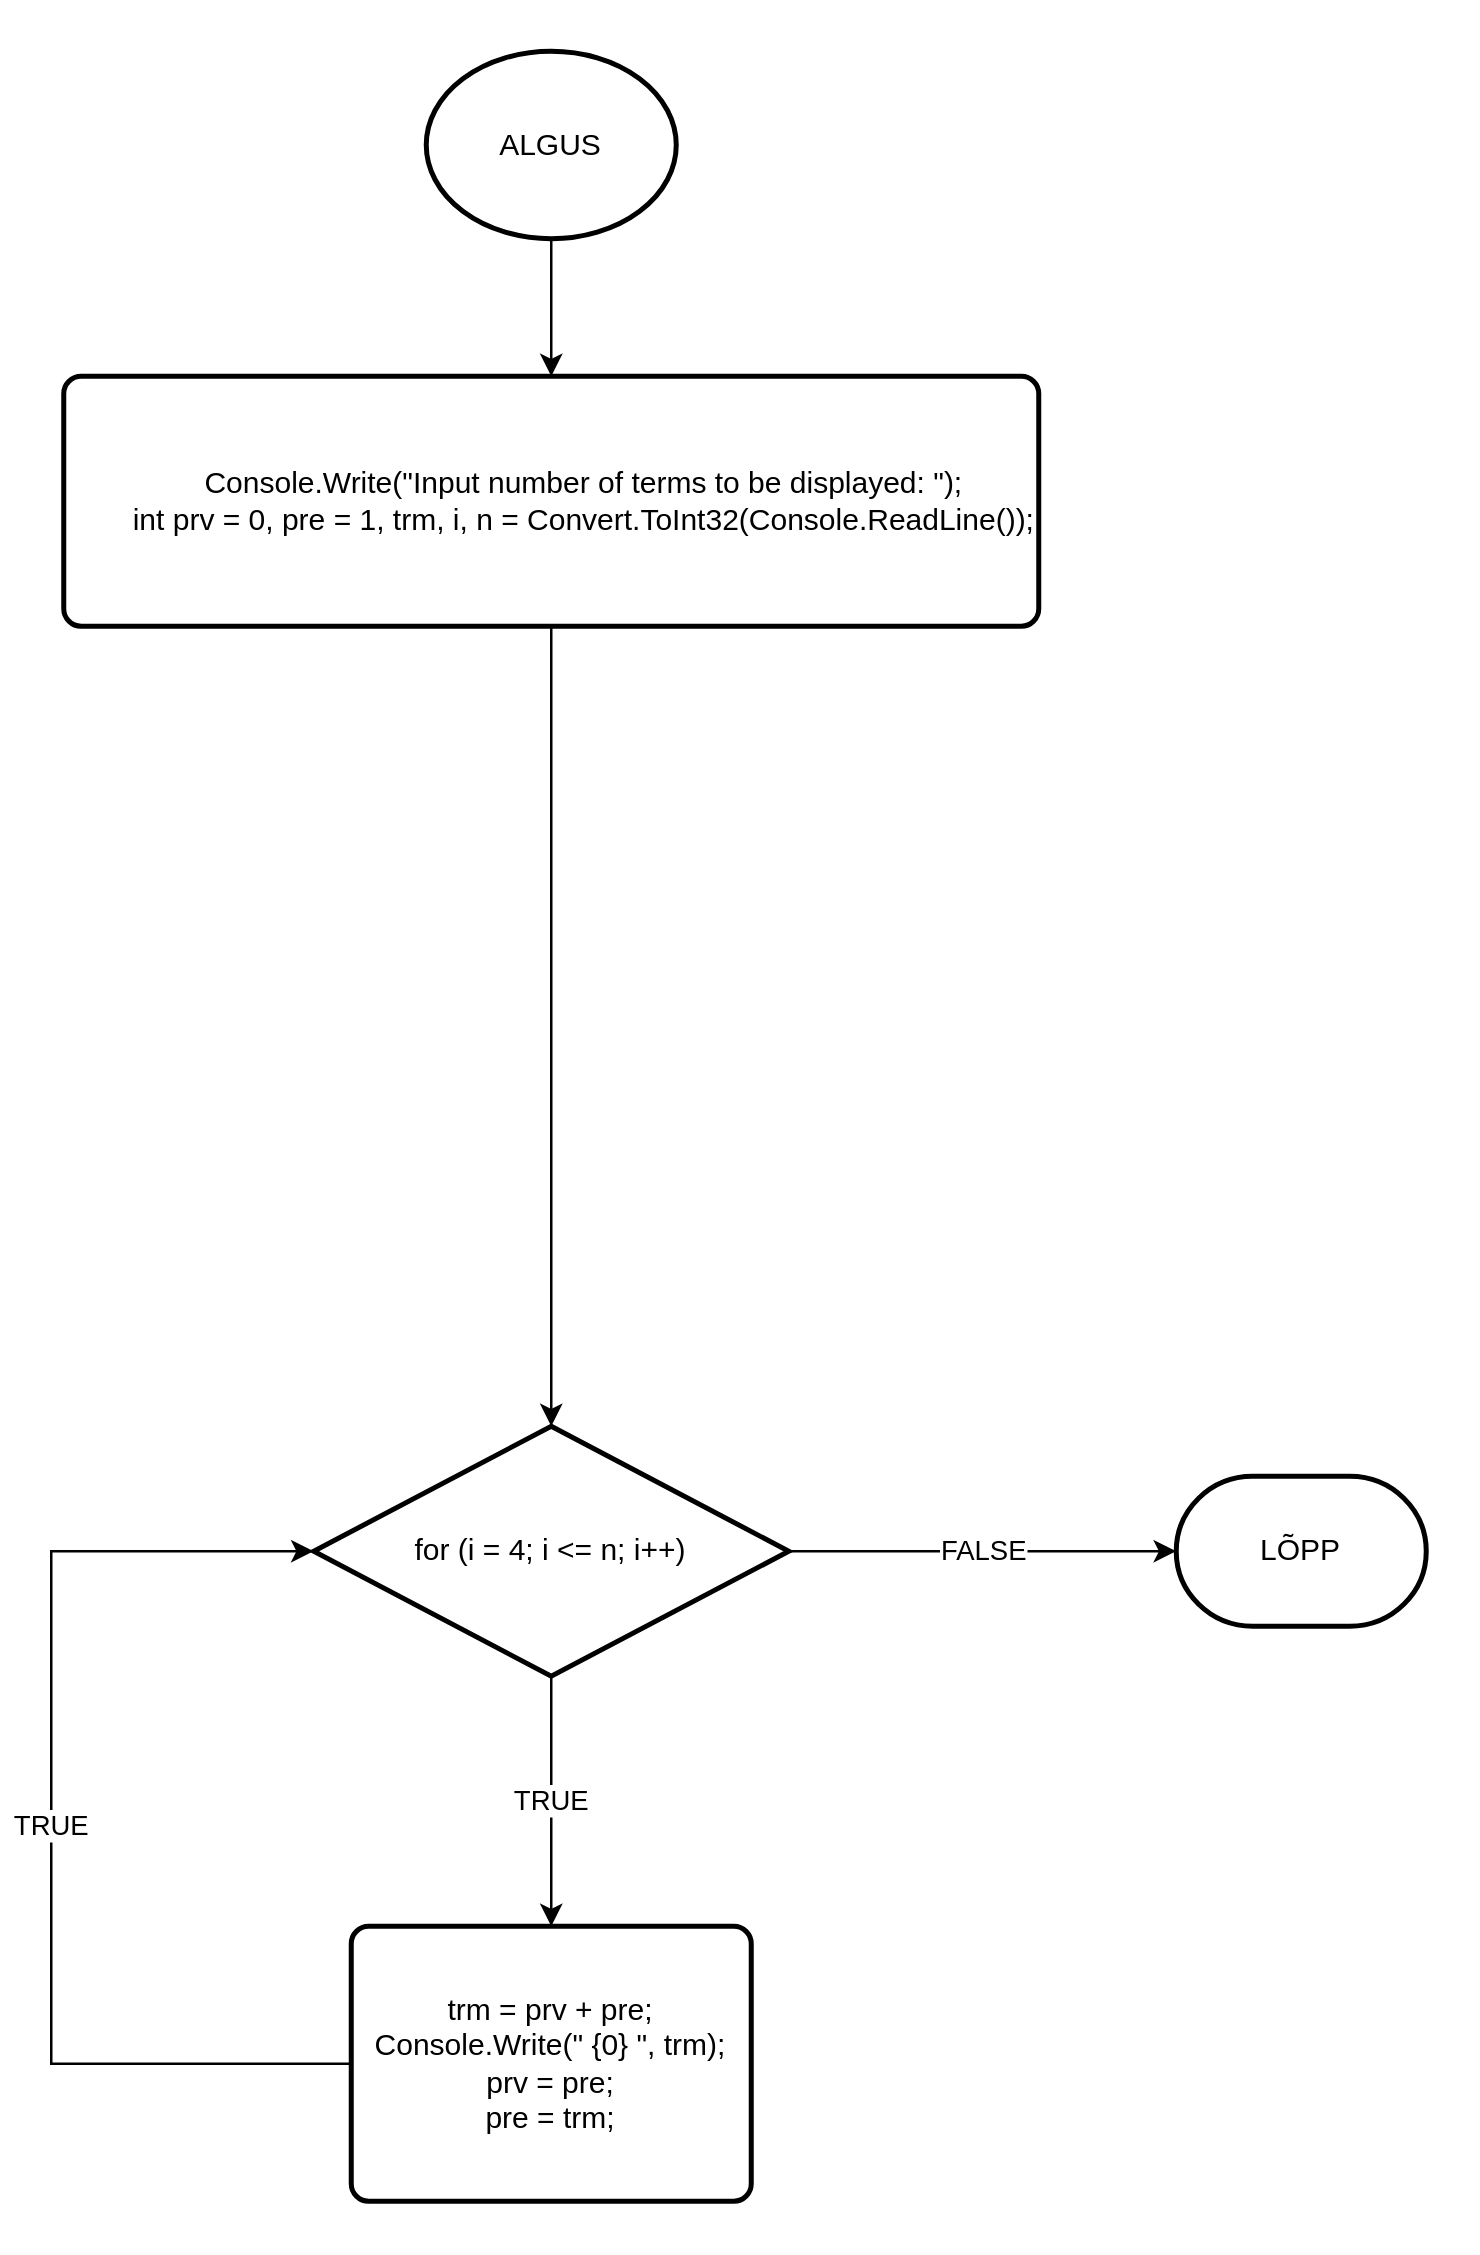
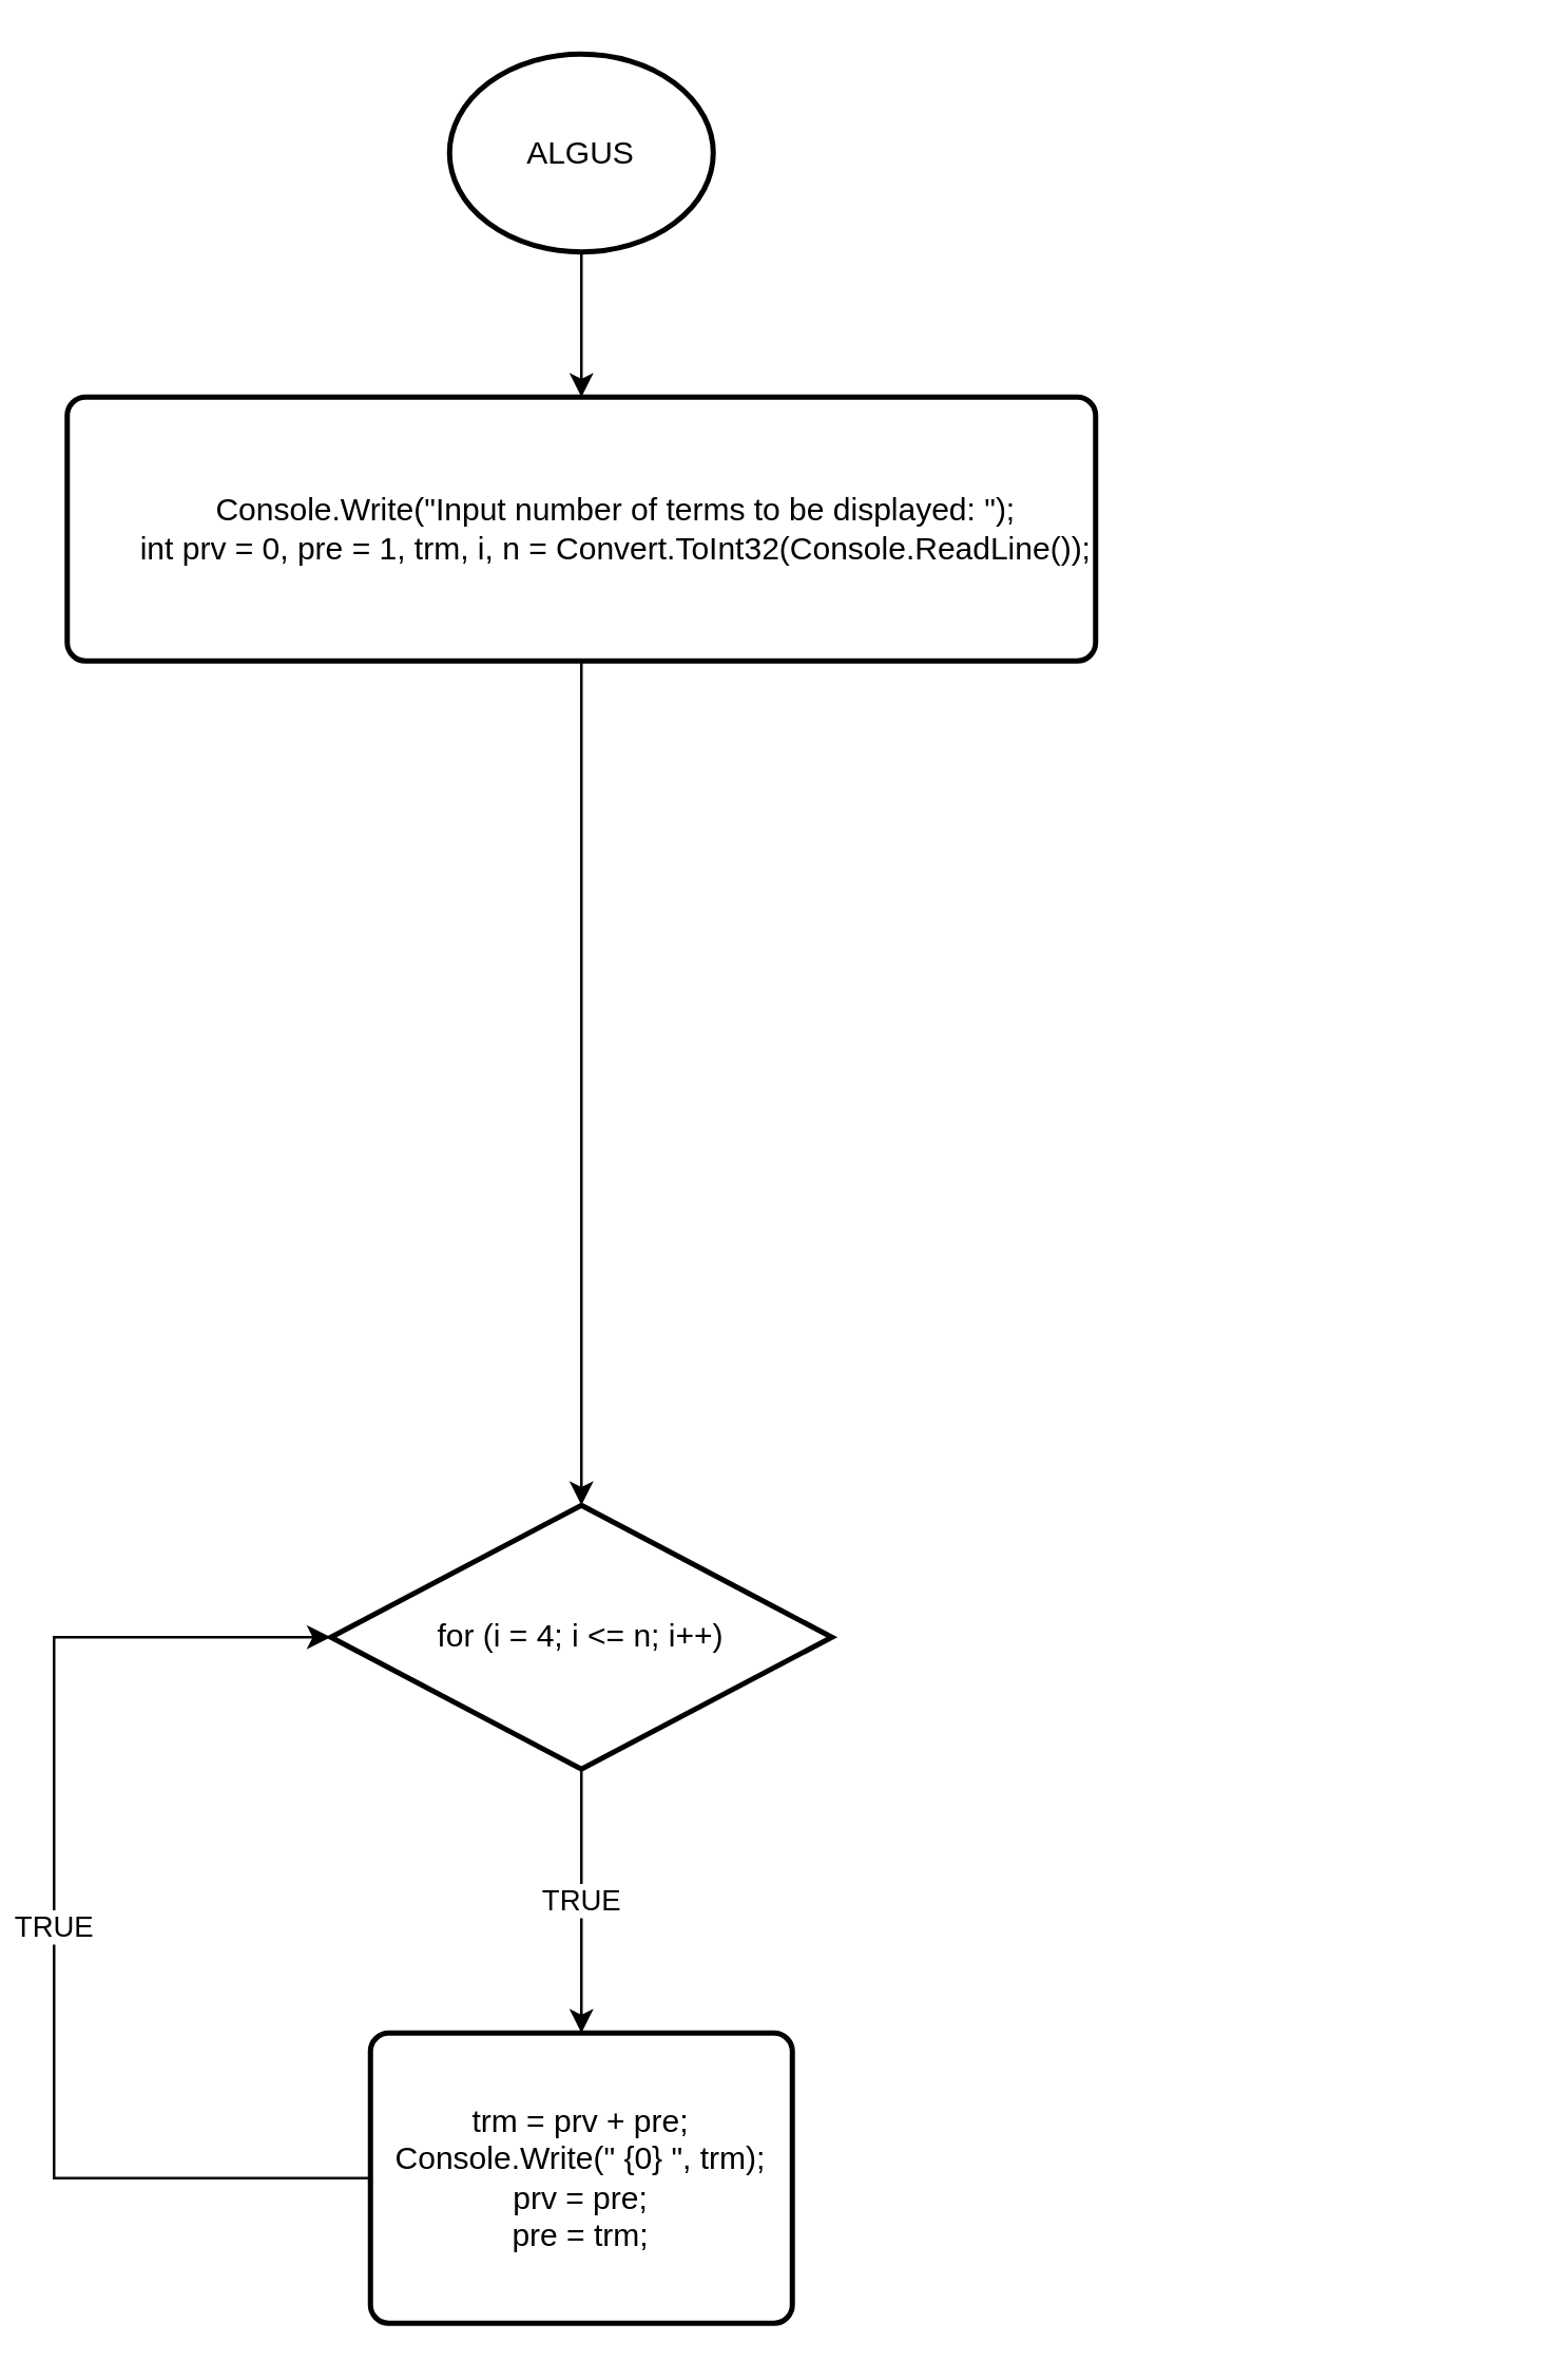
  <mxCell id="0" />
  <mxCell id="1" parent="0" />
  <mxCell id="2" style="edgeStyle=orthogonalEdgeStyle;rounded=0;orthogonalLoop=1;jettySize=auto;html=1;entryX=0.5;entryY=0;entryDx=0;entryDy=0;" edge="1" parent="1" source="3" target="5"><mxGeometry relative="1" as="geometry" /></mxCell>
  <mxCell id="3" value="ALGUS" style="strokeWidth=2;html=1;shape=mxgraph.flowchart.start_1;whiteSpace=wrap;" vertex="1" parent="1"><mxGeometry x="170" y="20" width="100" height="75" as="geometry" /></mxCell>
- <mxCell id="4" value="LÕPP" style="strokeWidth=2;html=1;shape=mxgraph.flowchart.terminator;whiteSpace=wrap;" vertex="1" parent="1"><mxGeometry x="470" y="590" width="100" height="60" as="geometry" /></mxCell>
  <mxCell id="5" value="&lt;div&gt;&amp;nbsp; &amp;nbsp; &amp;nbsp; &amp;nbsp; Console.Write(&quot;Input number of terms to be displayed: &quot;);&lt;/div&gt;&lt;div&gt;&amp;nbsp; &amp;nbsp; &amp;nbsp; &amp;nbsp; int prv = 0, pre = 1, trm, i, n = Convert.ToInt32(Console.ReadLine());&lt;/div&gt;" style="rounded=1;whiteSpace=wrap;html=1;absoluteArcSize=1;arcSize=14;strokeWidth=2;" vertex="1" parent="1"><mxGeometry x="25" y="150" width="390" height="100" as="geometry" /></mxCell>
  <mxCell id="6" value="TRUE" style="edgeStyle=orthogonalEdgeStyle;rounded=0;orthogonalLoop=1;jettySize=auto;html=1;entryX=0;entryY=0.5;entryDx=0;entryDy=0;entryPerimeter=0;" edge="1" parent="1" source="7" target="9"><mxGeometry relative="1" as="geometry"><mxPoint x="-20" y="665" as="targetPoint" /><Array as="points"><mxPoint x="20" y="825" /><mxPoint x="20" y="620" /></Array></mxGeometry></mxCell>
  <mxCell id="7" value="trm = prv + pre;&#10;Console.Write(&quot; {0} &quot;, trm);&#10;prv = pre;&#10;pre = trm;" style="rounded=1;whiteSpace=wrap;html=1;absoluteArcSize=1;arcSize=14;strokeWidth=2;" vertex="1" parent="1"><mxGeometry x="140" y="770" width="160" height="110" as="geometry" /></mxCell>
  <mxCell id="8" value="TRUE" style="edgeStyle=orthogonalEdgeStyle;rounded=0;orthogonalLoop=1;jettySize=auto;html=1;entryX=0.5;entryY=0;entryDx=0;entryDy=0;" edge="1" parent="1" source="9" target="7"><mxGeometry relative="1" as="geometry" /></mxCell>
  <mxCell id="9" value="for (i = 4; i &amp;lt;= n; i++)" style="strokeWidth=2;html=1;shape=mxgraph.flowchart.decision;whiteSpace=wrap;" vertex="1" parent="1"><mxGeometry x="125" y="570" width="190" height="100" as="geometry" /></mxCell>
- <mxCell id="10" value="FALSE" style="edgeStyle=orthogonalEdgeStyle;rounded=0;orthogonalLoop=1;jettySize=auto;html=1;entryX=0;entryY=0.5;entryDx=0;entryDy=0;entryPerimeter=0;" edge="1" parent="1" source="9" target="4"><mxGeometry relative="1" as="geometry" /></mxCell>
  <mxCell id="11" style="edgeStyle=orthogonalEdgeStyle;rounded=0;orthogonalLoop=1;jettySize=auto;html=1;entryX=0.5;entryY=0;entryDx=0;entryDy=0;entryPerimeter=0;" edge="1" parent="1" source="5" target="9"><mxGeometry relative="1" as="geometry" /></mxCell>
